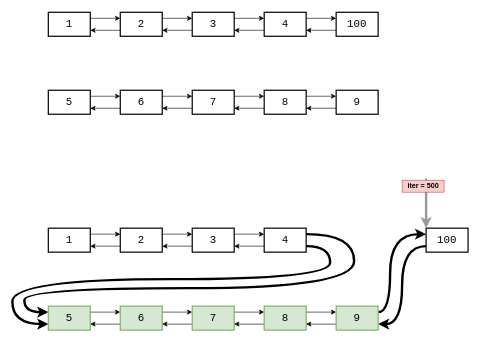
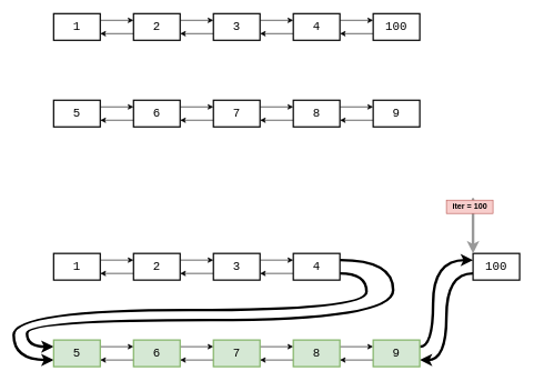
  <mxCell id="0" />
  <mxCell id="1" parent="0" />
  <mxCell id="2" style="edgeStyle=orthogonalEdgeStyle;rounded=0;orthogonalLoop=1;jettySize=auto;html=1;exitX=1;exitY=0.25;exitDx=0;exitDy=0;entryX=0;entryY=0.25;entryDx=0;entryDy=0;" edge="1" parent="1" source="3" target="6"><mxGeometry relative="1" as="geometry" /></mxCell>
  <mxCell id="3" value="&lt;font face=&quot;Courier New&quot; style=&quot;font-size: 18px&quot;&gt;1&lt;/font&gt;" style="rounded=0;whiteSpace=wrap;html=1;strokeWidth=2;" vertex="1" parent="1"><mxGeometry x="80" y="20" width="70" height="40" as="geometry" /></mxCell>
  <mxCell id="4" style="edgeStyle=orthogonalEdgeStyle;rounded=0;orthogonalLoop=1;jettySize=auto;html=1;exitX=0;exitY=0.75;exitDx=0;exitDy=0;entryX=1;entryY=0.75;entryDx=0;entryDy=0;" edge="1" parent="1" source="6" target="3"><mxGeometry relative="1" as="geometry" /></mxCell>
  <mxCell id="5" style="edgeStyle=orthogonalEdgeStyle;rounded=0;orthogonalLoop=1;jettySize=auto;html=1;exitX=1;exitY=0.25;exitDx=0;exitDy=0;entryX=0;entryY=0.25;entryDx=0;entryDy=0;" edge="1" parent="1" source="6" target="9"><mxGeometry relative="1" as="geometry" /></mxCell>
  <mxCell id="6" value="&lt;font face=&quot;Courier New&quot; style=&quot;font-size: 18px&quot;&gt;2&lt;/font&gt;" style="rounded=0;whiteSpace=wrap;html=1;strokeWidth=2;" vertex="1" parent="1"><mxGeometry x="200" y="20" width="70" height="40" as="geometry" /></mxCell>
  <mxCell id="7" style="edgeStyle=orthogonalEdgeStyle;rounded=0;orthogonalLoop=1;jettySize=auto;html=1;exitX=0;exitY=0.75;exitDx=0;exitDy=0;entryX=1;entryY=0.75;entryDx=0;entryDy=0;" edge="1" parent="1" source="9" target="6"><mxGeometry relative="1" as="geometry" /></mxCell>
  <mxCell id="8" style="edgeStyle=orthogonalEdgeStyle;rounded=0;orthogonalLoop=1;jettySize=auto;html=1;exitX=1;exitY=0.25;exitDx=0;exitDy=0;entryX=0;entryY=0.25;entryDx=0;entryDy=0;" edge="1" parent="1" source="9" target="12"><mxGeometry relative="1" as="geometry" /></mxCell>
  <mxCell id="9" value="&lt;font face=&quot;Courier New&quot; style=&quot;font-size: 18px&quot;&gt;3&lt;/font&gt;" style="rounded=0;whiteSpace=wrap;html=1;strokeWidth=2;" vertex="1" parent="1"><mxGeometry x="320" y="20" width="70" height="40" as="geometry" /></mxCell>
  <mxCell id="10" style="edgeStyle=orthogonalEdgeStyle;rounded=0;orthogonalLoop=1;jettySize=auto;html=1;exitX=0;exitY=0.75;exitDx=0;exitDy=0;entryX=1;entryY=0.75;entryDx=0;entryDy=0;" edge="1" parent="1" source="12" target="9"><mxGeometry relative="1" as="geometry" /></mxCell>
  <mxCell id="11" style="edgeStyle=orthogonalEdgeStyle;rounded=0;orthogonalLoop=1;jettySize=auto;html=1;exitX=1;exitY=0.25;exitDx=0;exitDy=0;entryX=0;entryY=0.25;entryDx=0;entryDy=0;" edge="1" parent="1" source="12" target="14"><mxGeometry relative="1" as="geometry" /></mxCell>
  <mxCell id="12" value="&lt;font face=&quot;Courier New&quot; style=&quot;font-size: 18px&quot;&gt;4&lt;/font&gt;" style="rounded=0;whiteSpace=wrap;html=1;strokeWidth=2;" vertex="1" parent="1"><mxGeometry x="440" y="20" width="70" height="40" as="geometry" /></mxCell>
  <mxCell id="13" style="edgeStyle=orthogonalEdgeStyle;rounded=0;orthogonalLoop=1;jettySize=auto;html=1;exitX=0;exitY=0.75;exitDx=0;exitDy=0;entryX=1;entryY=0.75;entryDx=0;entryDy=0;" edge="1" parent="1" source="14" target="12"><mxGeometry relative="1" as="geometry" /></mxCell>
  <mxCell id="14" value="&lt;font face=&quot;Courier New&quot; style=&quot;font-size: 18px&quot;&gt;100&lt;/font&gt;" style="rounded=0;whiteSpace=wrap;html=1;strokeWidth=2;" vertex="1" parent="1"><mxGeometry x="560" y="20" width="70" height="40" as="geometry" /></mxCell>
  <mxCell id="15" style="edgeStyle=orthogonalEdgeStyle;rounded=0;orthogonalLoop=1;jettySize=auto;html=1;exitX=1;exitY=0.25;exitDx=0;exitDy=0;entryX=0;entryY=0.25;entryDx=0;entryDy=0;" edge="1" parent="1" source="16" target="19"><mxGeometry relative="1" as="geometry" /></mxCell>
  <mxCell id="16" value="&lt;font face=&quot;Courier New&quot; style=&quot;font-size: 18px&quot;&gt;5&lt;/font&gt;" style="rounded=0;whiteSpace=wrap;html=1;strokeWidth=2;" vertex="1" parent="1"><mxGeometry x="80" y="150" width="70" height="40" as="geometry" /></mxCell>
  <mxCell id="17" style="edgeStyle=orthogonalEdgeStyle;rounded=0;orthogonalLoop=1;jettySize=auto;html=1;exitX=0;exitY=0.75;exitDx=0;exitDy=0;entryX=1;entryY=0.75;entryDx=0;entryDy=0;" edge="1" parent="1" source="19" target="16"><mxGeometry relative="1" as="geometry" /></mxCell>
  <mxCell id="18" style="edgeStyle=orthogonalEdgeStyle;rounded=0;orthogonalLoop=1;jettySize=auto;html=1;exitX=1;exitY=0.25;exitDx=0;exitDy=0;entryX=0;entryY=0.25;entryDx=0;entryDy=0;" edge="1" parent="1" source="19" target="22"><mxGeometry relative="1" as="geometry" /></mxCell>
  <mxCell id="19" value="&lt;font face=&quot;Courier New&quot; style=&quot;font-size: 18px&quot;&gt;6&lt;/font&gt;" style="rounded=0;whiteSpace=wrap;html=1;strokeWidth=2;" vertex="1" parent="1"><mxGeometry x="200" y="150" width="70" height="40" as="geometry" /></mxCell>
  <mxCell id="20" style="edgeStyle=orthogonalEdgeStyle;rounded=0;orthogonalLoop=1;jettySize=auto;html=1;exitX=0;exitY=0.75;exitDx=0;exitDy=0;entryX=1;entryY=0.75;entryDx=0;entryDy=0;" edge="1" parent="1" source="22" target="19"><mxGeometry relative="1" as="geometry" /></mxCell>
  <mxCell id="21" style="edgeStyle=orthogonalEdgeStyle;rounded=0;orthogonalLoop=1;jettySize=auto;html=1;exitX=1;exitY=0.25;exitDx=0;exitDy=0;entryX=0;entryY=0.25;entryDx=0;entryDy=0;" edge="1" parent="1" source="22" target="25"><mxGeometry relative="1" as="geometry" /></mxCell>
  <mxCell id="22" value="&lt;font face=&quot;Courier New&quot; style=&quot;font-size: 18px&quot;&gt;7&lt;/font&gt;" style="rounded=0;whiteSpace=wrap;html=1;strokeWidth=2;" vertex="1" parent="1"><mxGeometry x="320" y="150" width="70" height="40" as="geometry" /></mxCell>
  <mxCell id="23" style="edgeStyle=orthogonalEdgeStyle;rounded=0;orthogonalLoop=1;jettySize=auto;html=1;exitX=0;exitY=0.75;exitDx=0;exitDy=0;entryX=1;entryY=0.75;entryDx=0;entryDy=0;" edge="1" parent="1" source="25" target="22"><mxGeometry relative="1" as="geometry" /></mxCell>
  <mxCell id="24" style="edgeStyle=orthogonalEdgeStyle;rounded=0;orthogonalLoop=1;jettySize=auto;html=1;exitX=1;exitY=0.25;exitDx=0;exitDy=0;entryX=0;entryY=0.25;entryDx=0;entryDy=0;" edge="1" parent="1" source="25" target="27"><mxGeometry relative="1" as="geometry" /></mxCell>
  <mxCell id="25" value="&lt;font face=&quot;Courier New&quot; style=&quot;font-size: 18px&quot;&gt;8&lt;/font&gt;" style="rounded=0;whiteSpace=wrap;html=1;strokeWidth=2;" vertex="1" parent="1"><mxGeometry x="440" y="150" width="70" height="40" as="geometry" /></mxCell>
  <mxCell id="26" style="edgeStyle=orthogonalEdgeStyle;rounded=0;orthogonalLoop=1;jettySize=auto;html=1;exitX=0;exitY=0.75;exitDx=0;exitDy=0;entryX=1;entryY=0.75;entryDx=0;entryDy=0;" edge="1" parent="1" source="27" target="25"><mxGeometry relative="1" as="geometry" /></mxCell>
  <mxCell id="27" value="&lt;font face=&quot;Courier New&quot; style=&quot;font-size: 18px&quot;&gt;9&lt;/font&gt;" style="rounded=0;whiteSpace=wrap;html=1;strokeWidth=2;" vertex="1" parent="1"><mxGeometry x="560" y="150" width="70" height="40" as="geometry" /></mxCell>
  <mxCell id="28" style="edgeStyle=orthogonalEdgeStyle;rounded=0;orthogonalLoop=1;jettySize=auto;html=1;exitX=1;exitY=0.25;exitDx=0;exitDy=0;entryX=0;entryY=0.25;entryDx=0;entryDy=0;" edge="1" parent="1" source="29" target="32"><mxGeometry relative="1" as="geometry" /></mxCell>
  <mxCell id="29" value="&lt;font face=&quot;Courier New&quot; style=&quot;font-size: 18px&quot;&gt;1&lt;/font&gt;" style="rounded=0;whiteSpace=wrap;html=1;strokeWidth=2;" vertex="1" parent="1"><mxGeometry x="80" y="380" width="70" height="40" as="geometry" /></mxCell>
  <mxCell id="30" style="edgeStyle=orthogonalEdgeStyle;rounded=0;orthogonalLoop=1;jettySize=auto;html=1;exitX=0;exitY=0.75;exitDx=0;exitDy=0;entryX=1;entryY=0.75;entryDx=0;entryDy=0;" edge="1" parent="1" source="32" target="29"><mxGeometry relative="1" as="geometry" /></mxCell>
  <mxCell id="31" style="edgeStyle=orthogonalEdgeStyle;rounded=0;orthogonalLoop=1;jettySize=auto;html=1;exitX=1;exitY=0.25;exitDx=0;exitDy=0;entryX=0;entryY=0.25;entryDx=0;entryDy=0;" edge="1" parent="1" source="32" target="35"><mxGeometry relative="1" as="geometry" /></mxCell>
  <mxCell id="32" value="&lt;font face=&quot;Courier New&quot; style=&quot;font-size: 18px&quot;&gt;2&lt;/font&gt;" style="rounded=0;whiteSpace=wrap;html=1;strokeWidth=2;" vertex="1" parent="1"><mxGeometry x="200" y="380" width="70" height="40" as="geometry" /></mxCell>
  <mxCell id="33" style="edgeStyle=orthogonalEdgeStyle;rounded=0;orthogonalLoop=1;jettySize=auto;html=1;exitX=0;exitY=0.75;exitDx=0;exitDy=0;entryX=1;entryY=0.75;entryDx=0;entryDy=0;" edge="1" parent="1" source="35" target="32"><mxGeometry relative="1" as="geometry" /></mxCell>
  <mxCell id="34" style="edgeStyle=orthogonalEdgeStyle;rounded=0;orthogonalLoop=1;jettySize=auto;html=1;exitX=1;exitY=0.25;exitDx=0;exitDy=0;entryX=0;entryY=0.25;entryDx=0;entryDy=0;" edge="1" parent="1" source="35" target="39"><mxGeometry relative="1" as="geometry" /></mxCell>
  <mxCell id="35" value="&lt;font face=&quot;Courier New&quot; style=&quot;font-size: 18px&quot;&gt;3&lt;/font&gt;" style="rounded=0;whiteSpace=wrap;html=1;strokeWidth=2;" vertex="1" parent="1"><mxGeometry x="320" y="380" width="70" height="40" as="geometry" /></mxCell>
  <mxCell id="36" style="edgeStyle=orthogonalEdgeStyle;rounded=0;orthogonalLoop=1;jettySize=auto;html=1;exitX=0;exitY=0.75;exitDx=0;exitDy=0;entryX=1;entryY=0.75;entryDx=0;entryDy=0;" edge="1" parent="1" source="39" target="35"><mxGeometry relative="1" as="geometry" /></mxCell>
  <mxCell id="37" style="edgeStyle=orthogonalEdgeStyle;curved=1;rounded=0;orthogonalLoop=1;jettySize=auto;html=1;exitX=1;exitY=0.25;exitDx=0;exitDy=0;entryX=0;entryY=0.25;entryDx=0;entryDy=0;strokeColor=#000000;strokeWidth=4;" edge="1" parent="1" source="39" target="43"><mxGeometry relative="1" as="geometry"><Array as="points"><mxPoint x="590" y="390" /><mxPoint x="590" y="480" /><mxPoint x="40" y="480" /><mxPoint x="40" y="520" /></Array></mxGeometry></mxCell>
  <mxCell id="38" style="edgeStyle=orthogonalEdgeStyle;curved=1;rounded=0;orthogonalLoop=1;jettySize=auto;html=1;exitX=1;exitY=0.75;exitDx=0;exitDy=0;entryX=0;entryY=0.75;entryDx=0;entryDy=0;strokeColor=#000000;strokeWidth=4;" edge="1" parent="1" source="39" target="43"><mxGeometry relative="1" as="geometry"><Array as="points"><mxPoint x="550" y="410" /><mxPoint x="550" y="465" /><mxPoint x="20" y="465" /><mxPoint x="20" y="540" /></Array></mxGeometry></mxCell>
  <mxCell id="39" value="&lt;font face=&quot;Courier New&quot; style=&quot;font-size: 18px&quot;&gt;4&lt;/font&gt;" style="rounded=0;whiteSpace=wrap;html=1;strokeWidth=2;" vertex="1" parent="1"><mxGeometry x="440" y="380" width="70" height="40" as="geometry" /></mxCell>
  <mxCell id="40" style="edgeStyle=orthogonalEdgeStyle;rounded=0;orthogonalLoop=1;jettySize=auto;html=1;exitX=0;exitY=0.75;exitDx=0;exitDy=0;entryX=1;entryY=0.75;entryDx=0;entryDy=0;curved=1;strokeWidth=4;" edge="1" parent="1" source="41" target="55"><mxGeometry relative="1" as="geometry" /></mxCell>
  <mxCell id="41" value="&lt;font face=&quot;Courier New&quot; style=&quot;font-size: 18px&quot;&gt;100&lt;/font&gt;" style="rounded=0;whiteSpace=wrap;html=1;strokeWidth=2;" vertex="1" parent="1"><mxGeometry x="710" y="380" width="70" height="40" as="geometry" /></mxCell>
  <mxCell id="42" style="edgeStyle=orthogonalEdgeStyle;rounded=0;orthogonalLoop=1;jettySize=auto;html=1;exitX=1;exitY=0.25;exitDx=0;exitDy=0;entryX=0;entryY=0.25;entryDx=0;entryDy=0;" edge="1" parent="1" source="43" target="46"><mxGeometry relative="1" as="geometry" /></mxCell>
  <mxCell id="43" value="&lt;font face=&quot;Courier New&quot; style=&quot;font-size: 18px&quot;&gt;5&lt;/font&gt;" style="rounded=0;whiteSpace=wrap;html=1;strokeWidth=2;fillColor=#d5e8d4;strokeColor=#82b366;" vertex="1" parent="1"><mxGeometry x="80" y="510" width="70" height="40" as="geometry" /></mxCell>
  <mxCell id="44" style="edgeStyle=orthogonalEdgeStyle;rounded=0;orthogonalLoop=1;jettySize=auto;html=1;exitX=0;exitY=0.75;exitDx=0;exitDy=0;entryX=1;entryY=0.75;entryDx=0;entryDy=0;" edge="1" parent="1" source="46" target="43"><mxGeometry relative="1" as="geometry" /></mxCell>
  <mxCell id="45" style="edgeStyle=orthogonalEdgeStyle;rounded=0;orthogonalLoop=1;jettySize=auto;html=1;exitX=1;exitY=0.25;exitDx=0;exitDy=0;entryX=0;entryY=0.25;entryDx=0;entryDy=0;" edge="1" parent="1" source="46" target="49"><mxGeometry relative="1" as="geometry" /></mxCell>
  <mxCell id="46" value="&lt;font face=&quot;Courier New&quot; style=&quot;font-size: 18px&quot;&gt;6&lt;/font&gt;" style="rounded=0;whiteSpace=wrap;html=1;strokeWidth=2;fillColor=#d5e8d4;strokeColor=#82b366;" vertex="1" parent="1"><mxGeometry x="200" y="510" width="70" height="40" as="geometry" /></mxCell>
  <mxCell id="47" style="edgeStyle=orthogonalEdgeStyle;rounded=0;orthogonalLoop=1;jettySize=auto;html=1;exitX=0;exitY=0.75;exitDx=0;exitDy=0;entryX=1;entryY=0.75;entryDx=0;entryDy=0;" edge="1" parent="1" source="49" target="46"><mxGeometry relative="1" as="geometry" /></mxCell>
  <mxCell id="48" style="edgeStyle=orthogonalEdgeStyle;rounded=0;orthogonalLoop=1;jettySize=auto;html=1;exitX=1;exitY=0.25;exitDx=0;exitDy=0;entryX=0;entryY=0.25;entryDx=0;entryDy=0;" edge="1" parent="1" source="49" target="52"><mxGeometry relative="1" as="geometry" /></mxCell>
  <mxCell id="49" value="&lt;font face=&quot;Courier New&quot; style=&quot;font-size: 18px&quot;&gt;7&lt;/font&gt;" style="rounded=0;whiteSpace=wrap;html=1;strokeWidth=2;fillColor=#d5e8d4;strokeColor=#82b366;" vertex="1" parent="1"><mxGeometry x="320" y="510" width="70" height="40" as="geometry" /></mxCell>
  <mxCell id="50" style="edgeStyle=orthogonalEdgeStyle;rounded=0;orthogonalLoop=1;jettySize=auto;html=1;exitX=0;exitY=0.75;exitDx=0;exitDy=0;entryX=1;entryY=0.75;entryDx=0;entryDy=0;" edge="1" parent="1" source="52" target="49"><mxGeometry relative="1" as="geometry" /></mxCell>
  <mxCell id="51" style="edgeStyle=orthogonalEdgeStyle;rounded=0;orthogonalLoop=1;jettySize=auto;html=1;exitX=1;exitY=0.25;exitDx=0;exitDy=0;entryX=0;entryY=0.25;entryDx=0;entryDy=0;" edge="1" parent="1" source="52" target="55"><mxGeometry relative="1" as="geometry" /></mxCell>
  <mxCell id="52" value="&lt;font face=&quot;Courier New&quot; style=&quot;font-size: 18px&quot;&gt;8&lt;/font&gt;" style="rounded=0;whiteSpace=wrap;html=1;strokeWidth=2;fillColor=#d5e8d4;strokeColor=#82b366;" vertex="1" parent="1"><mxGeometry x="440" y="510" width="70" height="40" as="geometry" /></mxCell>
  <mxCell id="53" style="edgeStyle=orthogonalEdgeStyle;rounded=0;orthogonalLoop=1;jettySize=auto;html=1;exitX=0;exitY=0.75;exitDx=0;exitDy=0;entryX=1;entryY=0.75;entryDx=0;entryDy=0;" edge="1" parent="1" source="55" target="52"><mxGeometry relative="1" as="geometry" /></mxCell>
  <mxCell id="54" style="edgeStyle=orthogonalEdgeStyle;rounded=0;orthogonalLoop=1;jettySize=auto;html=1;exitX=1;exitY=0.25;exitDx=0;exitDy=0;entryX=0;entryY=0.25;entryDx=0;entryDy=0;strokeWidth=4;curved=1;" edge="1" parent="1" source="55" target="41"><mxGeometry relative="1" as="geometry"><Array as="points"><mxPoint x="650" y="520" /><mxPoint x="650" y="390" /></Array></mxGeometry></mxCell>
  <mxCell id="55" value="&lt;font face=&quot;Courier New&quot; style=&quot;font-size: 18px&quot;&gt;9&lt;/font&gt;" style="rounded=0;whiteSpace=wrap;html=1;strokeWidth=2;fillColor=#d5e8d4;strokeColor=#82b366;" vertex="1" parent="1"><mxGeometry x="560" y="510" width="70" height="40" as="geometry" /></mxCell>
  <mxCell id="56" style="edgeStyle=orthogonalEdgeStyle;curved=1;rounded=0;orthogonalLoop=1;jettySize=auto;html=1;entryX=0;entryY=0;entryDx=0;entryDy=0;strokeColor=#999999;strokeWidth=4;" edge="1" parent="1" source="57" target="41"><mxGeometry relative="1" as="geometry"><Array as="points"><mxPoint x="710" y="290" /><mxPoint x="710" y="290" /></Array></mxGeometry></mxCell>
- <mxCell id="57" value="&lt;b&gt;iter = 500&lt;/b&gt;" style="text;html=1;align=center;verticalAlign=middle;resizable=0;points=[];autosize=1;strokeColor=#b85450;fillColor=#f8cecc;" vertex="1" parent="1"><mxGeometry x="670" y="300" width="70" height="20" as="geometry" /></mxCell>
+ <mxCell id="57" value="&lt;b&gt;iter = 100&lt;/b&gt;" style="text;html=1;align=center;verticalAlign=middle;resizable=0;points=[];autosize=1;strokeColor=#b85450;fillColor=#f8cecc;" vertex="1" parent="1"><mxGeometry x="670" y="300" width="70" height="20" as="geometry" /></mxCell>
